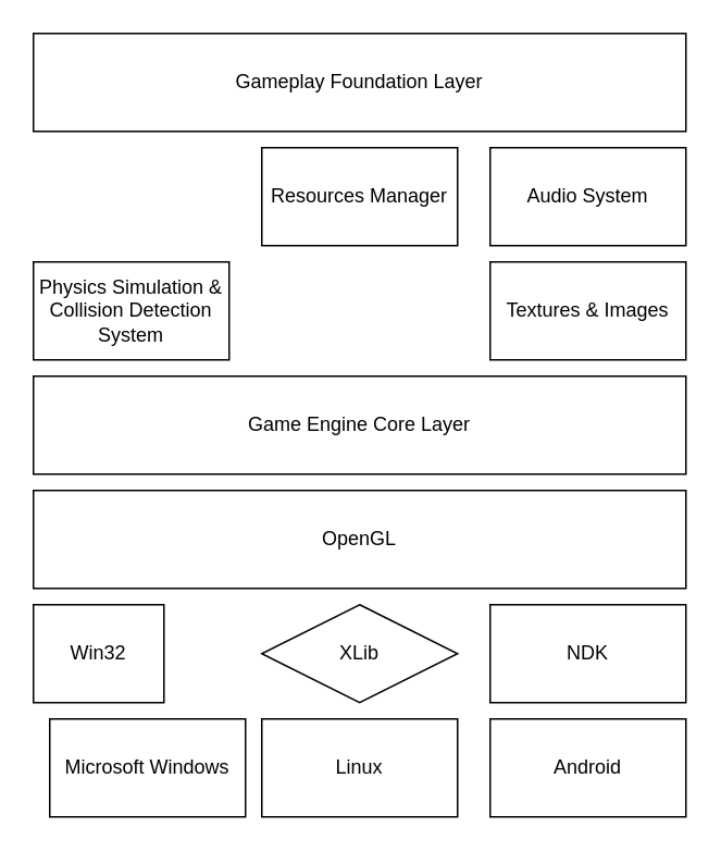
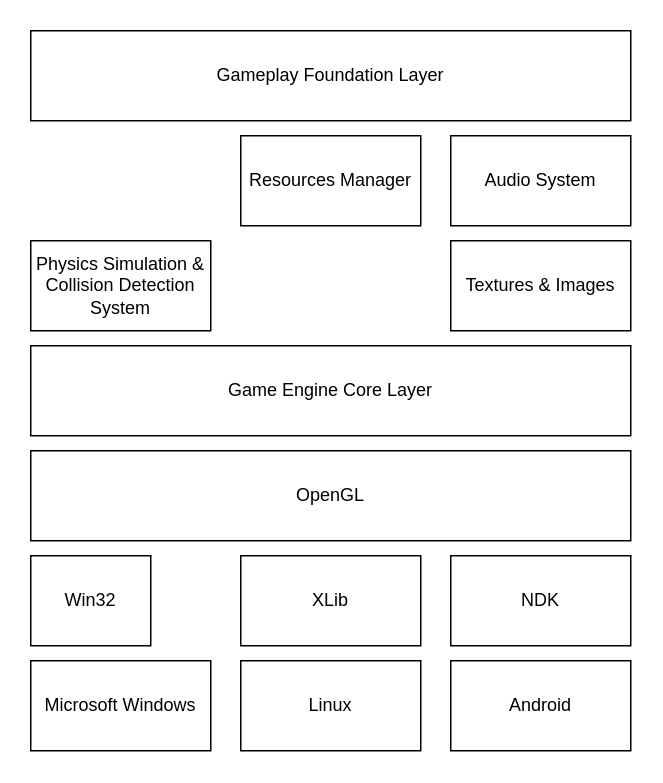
  <mxCell id="0" />
  <mxCell id="1" parent="0" />
- <mxCell id="2" value="Microsoft Windows" style="rounded=0;whiteSpace=wrap;html=1;" vertex="1" parent="1"><mxGeometry x="30" y="440" width="120" height="60" as="geometry" /></mxCell>
+ <mxCell id="2" value="Microsoft Windows" style="rounded=0;whiteSpace=wrap;html=1;" vertex="1" parent="1"><mxGeometry x="20" y="440" width="120" height="60" as="geometry" /></mxCell>
  <mxCell id="3" value="Linux" style="rounded=0;whiteSpace=wrap;html=1;" vertex="1" parent="1"><mxGeometry x="160" y="440" width="120" height="60" as="geometry" /></mxCell>
  <mxCell id="4" value="Android" style="rounded=0;whiteSpace=wrap;html=1;" vertex="1" parent="1"><mxGeometry x="300" y="440" width="120" height="60" as="geometry" /></mxCell>
  <mxCell id="5" value="Win32" style="rounded=0;whiteSpace=wrap;html=1;" vertex="1" parent="1"><mxGeometry x="20" y="370" width="80" height="60" as="geometry" /></mxCell>
- <mxCell id="6" value="XLib" style="rhombus;whiteSpace=wrap;html=1;" vertex="1" parent="1"><mxGeometry x="160" y="370" width="120" height="60" as="geometry" /></mxCell>
+ <mxCell id="6" value="XLib" style="rounded=0;whiteSpace=wrap;html=1;" vertex="1" parent="1"><mxGeometry x="160" y="370" width="120" height="60" as="geometry" /></mxCell>
  <mxCell id="7" value="NDK" style="rounded=0;whiteSpace=wrap;html=1;" vertex="1" parent="1"><mxGeometry x="300" y="370" width="120" height="60" as="geometry" /></mxCell>
  <mxCell id="8" value="OpenGL" style="rounded=0;whiteSpace=wrap;html=1;" vertex="1" parent="1"><mxGeometry x="20" y="300" width="400" height="60" as="geometry" /></mxCell>
  <mxCell id="9" value="Game Engine Core Layer" style="rounded=0;whiteSpace=wrap;html=1;" vertex="1" parent="1"><mxGeometry x="20" y="230" width="400" height="60" as="geometry" /></mxCell>
  <mxCell id="10" value="Resources Manager" style="rounded=0;whiteSpace=wrap;html=1;" vertex="1" parent="1"><mxGeometry x="160" y="90" width="120" height="60" as="geometry" /></mxCell>
  <mxCell id="11" value="Gameplay Foundation Layer" style="rounded=0;whiteSpace=wrap;html=1;" vertex="1" parent="1"><mxGeometry x="20" y="20" width="400" height="60" as="geometry" /></mxCell>
  <mxCell id="12" value="Physics Simulation &amp;amp; Collision Detection System" style="rounded=0;whiteSpace=wrap;html=1;" vertex="1" parent="1"><mxGeometry x="20" y="160" width="120" height="60" as="geometry" /></mxCell>
  <mxCell id="13" value="Textures &amp;amp; Images" style="rounded=0;whiteSpace=wrap;html=1;" vertex="1" parent="1"><mxGeometry x="300" y="160" width="120" height="60" as="geometry" /></mxCell>
  <mxCell id="14" value="Audio System" style="rounded=0;whiteSpace=wrap;html=1;" vertex="1" parent="1"><mxGeometry x="300" y="90" width="120" height="60" as="geometry" /></mxCell>
